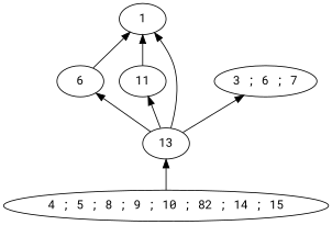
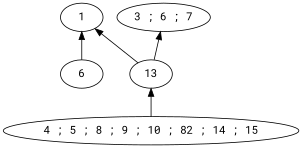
  strict digraph {
    fontname="Roboto Mono"
    node [fontname="Roboto Mono"]
    edge [dir=back fontname="Roboto Mono"]
    n1 [height=0.5 label=1 width=0.75]
    n2 [height=0.5 label=6 width=0.75]
-   n3 [height=0.5 label=11 width=0.75]
    n4 [height=0.5 label=13 width=0.75]
    n5 [height=0.5 label="3 ; 6 ; 7" width=1.0652]
    n6 [height=0.5 label="4 ; 5 ; 8 ; 9 ; 10 ; 82 ; 14 ; 15" width=3.1955]
    n1 -> n2
-   n1 -> n3
    n1 -> n4
-   n2 -> n4
-   n3 -> n4
    n4 -> n6
    n5 -> n4
  }
